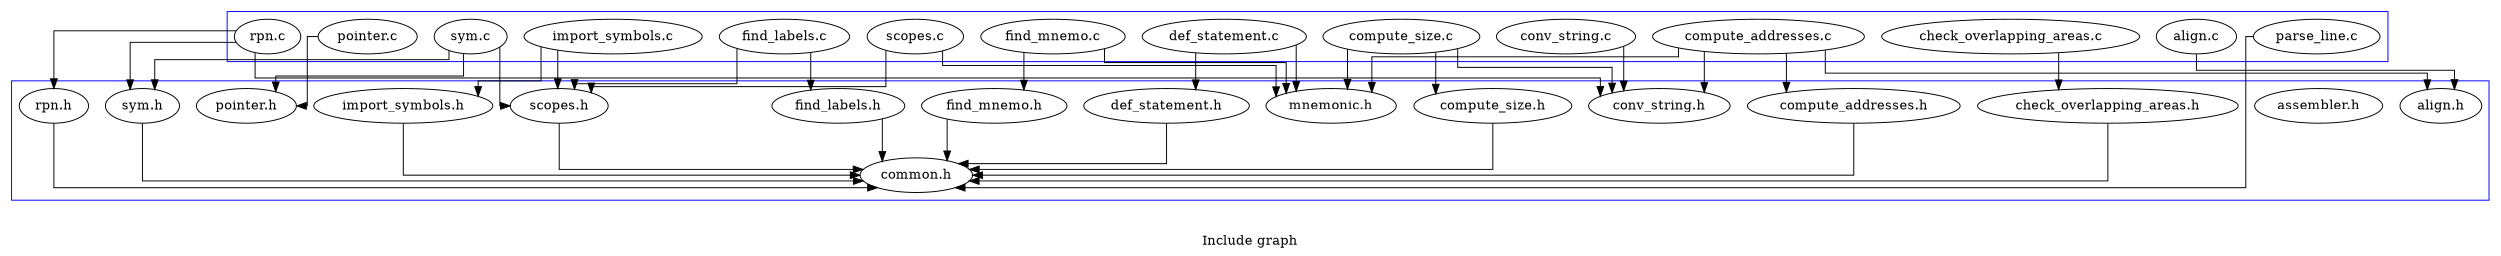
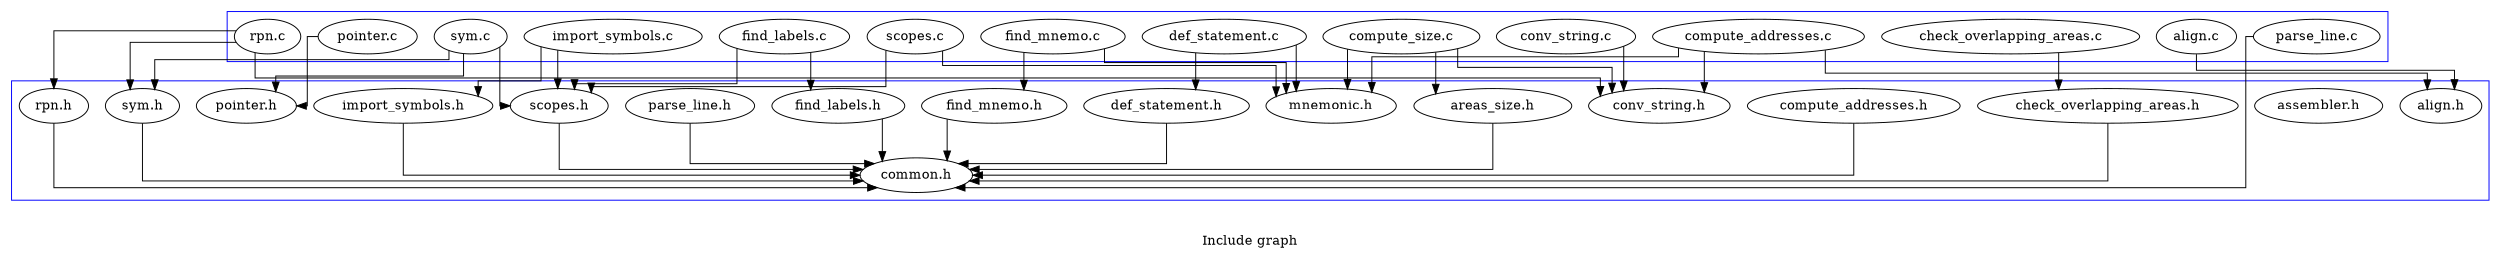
  digraph {
    label="Include graph"
    rankdir=TB
    splines=ortho
    "align.c"
    "check_overlapping_areas.c"
    "compute_addresses.c"
    "compute_size.c"
    "conv_string.c"
    "def_statement.c"
    "find_labels.c"
    "find_mnemo.c"
    "import_symbols.c"
    "parse_line.c"
    "pointer.c"
    "rpn.c"
    "scopes.c"
    "sym.c"
    "align.h"
    "assembler.h"
    "check_overlapping_areas.h"
    "common.h"
    "compute_addresses.h"
-   "compute_size.h"
+   "compute_size.h" [label="areas_size.h"]
    "conv_string.h"
    "def_statement.h"
    "find_labels.h"
    "find_mnemo.h"
    "import_symbols.h"
    "mnemonic.h"
+   "parse_line.h"
    "pointer.h"
    "rpn.h"
    "scopes.h"
    "sym.h"
    subgraph cluster_1 {
      color=blue
      label=""
      "align.c"
      "check_overlapping_areas.c"
      "compute_addresses.c"
      "compute_size.c"
      "conv_string.c"
      "def_statement.c"
      "find_labels.c"
      "find_mnemo.c"
      "import_symbols.c"
      "parse_line.c"
      "pointer.c"
      "rpn.c"
      "scopes.c"
      "sym.c"
    }
    subgraph cluster_2 {
      color=blue
      label=""
      "align.h"
      "assembler.h"
      "check_overlapping_areas.h"
      "common.h"
      "compute_addresses.h"
      "compute_size.h"
      "conv_string.h"
      "def_statement.h"
      "find_labels.h"
      "find_mnemo.h"
      "import_symbols.h"
      "mnemonic.h"
+     "parse_line.h"
      "pointer.h"
      "rpn.h"
      "scopes.h"
      "sym.h"
    }
    "align.c" -> "align.h"
    "check_overlapping_areas.c" -> "check_overlapping_areas.h"
    "compute_addresses.c" -> "align.h"
-   "compute_addresses.c" -> "compute_addresses.h"
    "compute_addresses.c" -> "conv_string.h"
    "compute_addresses.c" -> "mnemonic.h"
    "compute_size.c" -> "compute_size.h"
    "compute_size.c" -> "conv_string.h"
    "compute_size.c" -> "mnemonic.h"
    "conv_string.c" -> "conv_string.h"
    "def_statement.c" -> "def_statement.h"
    "def_statement.c" -> "mnemonic.h"
    "find_labels.c" -> "find_labels.h"
    "find_labels.c" -> "scopes.h"
    "find_mnemo.c" -> "find_mnemo.h"
    "find_mnemo.c" -> "mnemonic.h"
    "import_symbols.c" -> "import_symbols.h"
    "import_symbols.c" -> "scopes.h"
    "parse_line.c" -> "common.h"
    "pointer.c" -> "pointer.h"
    "rpn.c" -> "conv_string.h"
    "rpn.c" -> "rpn.h"
    "rpn.c" -> "sym.h"
    "scopes.c" -> "mnemonic.h"
    "scopes.c" -> "scopes.h"
    "sym.c" -> "pointer.h"
    "sym.c" -> "scopes.h"
    "sym.c" -> "sym.h"
    "check_overlapping_areas.h" -> "common.h"
    "compute_addresses.h" -> "common.h"
    "compute_size.h" -> "common.h"
    "def_statement.h" -> "common.h"
    "find_labels.h" -> "common.h"
    "find_mnemo.h" -> "common.h"
    "import_symbols.h" -> "common.h"
+   "parse_line.h" -> "common.h"
    "rpn.h" -> "common.h"
    "scopes.h" -> "common.h"
    "sym.h" -> "common.h"
  }
